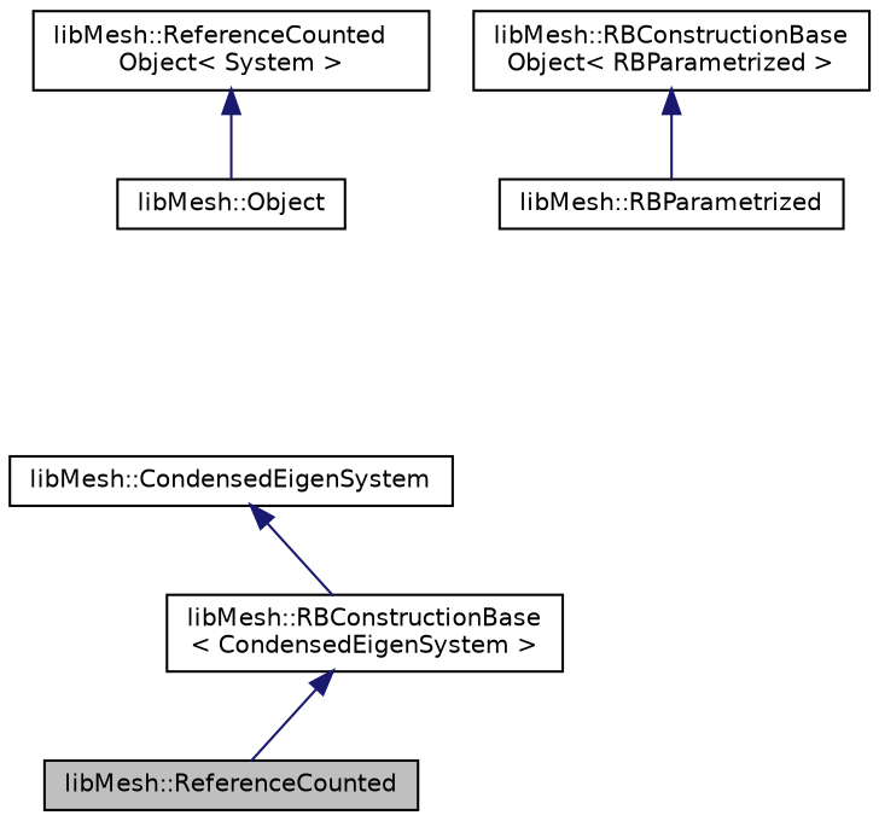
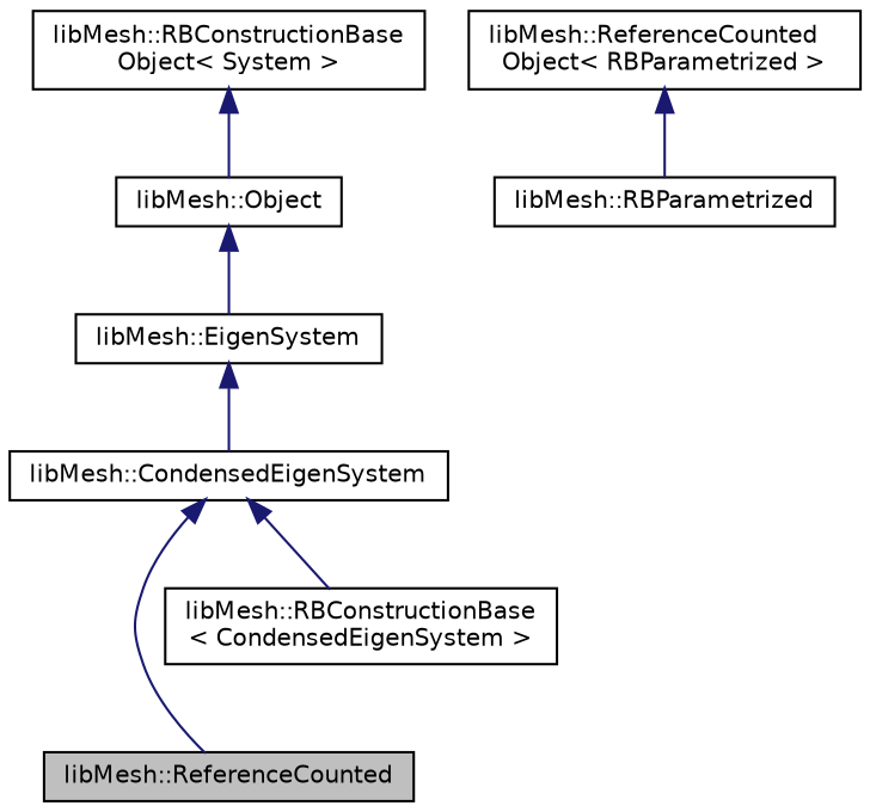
  digraph {
    node [color=black fillcolor=white fontname=Helvetica fontsize=10 shape=record style=filled]
    edge [color=midnightblue dir=back fontname=Helvetica fontsize=10 labelfontname=Helvetica labelfontsize=10 style=solid]
    n1 [fillcolor=grey75 fontcolor=black height=0.2 label="libMesh::ReferenceCounted" width=0.4]
    n2 [height=0.2 label="libMesh::RBConstructionBase\l\< CondensedEigenSystem \>" width=0.4]
    n3 [height=0.2 label="libMesh::CondensedEigenSystem" width=0.4]
+   n4 [height=0.2 label="libMesh::EigenSystem" width=0.4]
    n5 [height=0.2 label="libMesh::Object" width=0.4]
-   n6 [height=0.2 label="libMesh::ReferenceCounted\lObject\< System \>" width=0.4]
-   n7 [height=0.2 label="libMesh::RBConstructionBase\lObject\< RBParametrized \>" width=0.4]
+   n6 [height=0.2 label="libMesh::RBConstructionBase\lObject\< System \>" width=0.4]
+   n7 [height=0.2 label="libMesh::ReferenceCounted\lObject\< RBParametrized \>" width=0.4]
    n8 [height=0.2 label="libMesh::RBParametrized" width=0.4]
-   n2 -> n1
+   n3 -> n1
    n3 -> n2
+   n4 -> n3
+   n5 -> n4
    n6 -> n5
    n7 -> n8
  }
